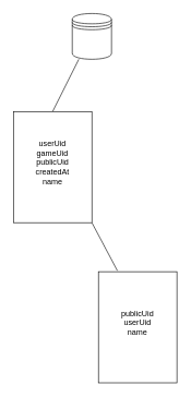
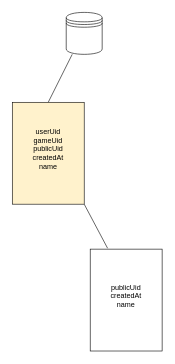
  <mxCell id="0" />
  <mxCell id="1" parent="0" />
  <mxCell id="2" value="" style="shape=datastore;whiteSpace=wrap;html=1;" vertex="1" parent="1"><mxGeometry x="110" y="20" width="60" height="70" as="geometry" /></mxCell>
  <mxCell id="3" value="" style="endArrow=none;html=1;rounded=0;" edge="1" parent="1"><mxGeometry width="50" height="50" relative="1" as="geometry"><mxPoint x="80" y="170" as="sourcePoint" /><mxPoint x="120" y="90" as="targetPoint" /></mxGeometry></mxCell>
  <mxCell id="4" value="" style="endArrow=none;html=1;rounded=0;entryX=0.85;entryY=0.95;entryDx=0;entryDy=0;entryPerimeter=0;" edge="1" parent="1"><mxGeometry width="50" height="50" relative="1" as="geometry"><mxPoint x="179" y="413.5" as="sourcePoint" /><mxPoint x="140" y="340" as="targetPoint" /></mxGeometry></mxCell>
- <mxCell id="5" value="&lt;div&gt;userUid&lt;/div&gt;gameUid&lt;div&gt;publicUid&lt;/div&gt;&lt;div&gt;createdAt&lt;/div&gt;&lt;div&gt;name&lt;/div&gt;&lt;div&gt;&lt;br&gt;&lt;/div&gt;" style="rounded=0;whiteSpace=wrap;html=1;" vertex="1" parent="1"><mxGeometry x="20" y="170" width="120" height="170" as="geometry" /></mxCell>
- <mxCell id="6" value="&lt;div&gt;&lt;/div&gt;&lt;div&gt;publicUid&lt;/div&gt;&lt;div&gt;userUid&lt;/div&gt;&lt;div&gt;name&lt;/div&gt;&lt;div&gt;&lt;br&gt;&lt;/div&gt;" style="rounded=0;whiteSpace=wrap;html=1;" vertex="1" parent="1"><mxGeometry x="150" y="415" width="120" height="170" as="geometry" /></mxCell>
+ <mxCell id="5" value="&lt;div&gt;userUid&lt;/div&gt;gameUid&lt;div&gt;publicUid&lt;/div&gt;&lt;div&gt;createdAt&lt;/div&gt;&lt;div&gt;name&lt;/div&gt;&lt;div&gt;&lt;br&gt;&lt;/div&gt;" style="rounded=0;whiteSpace=wrap;html=1;fillColor=#fff2cc;" vertex="1" parent="1"><mxGeometry x="20" y="170" width="120" height="170" as="geometry" /></mxCell>
+ <mxCell id="6" value="&lt;div&gt;&lt;/div&gt;&lt;div&gt;publicUid&lt;/div&gt;&lt;div&gt;createdAt&lt;/div&gt;&lt;div&gt;name&lt;/div&gt;&lt;div&gt;&lt;br&gt;&lt;/div&gt;" style="rounded=0;whiteSpace=wrap;html=1;" vertex="1" parent="1"><mxGeometry x="150" y="415" width="120" height="170" as="geometry" /></mxCell>
